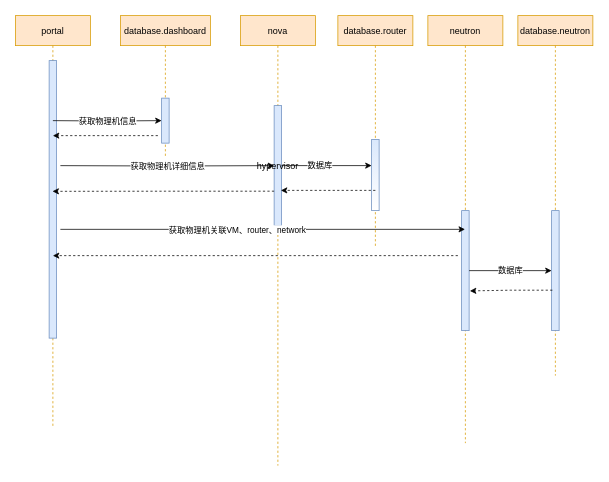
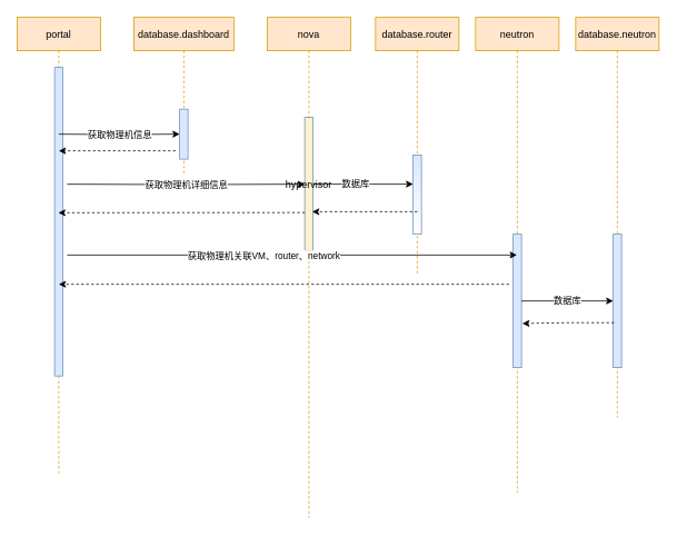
  <mxCell id="0" />
  <mxCell id="1" parent="0" />
  <mxCell id="2" value="portal" style="shape=umlLifeline;perimeter=lifelinePerimeter;container=1;collapsible=0;recursiveResize=0;rounded=0;shadow=0;strokeWidth=1;fillColor=#ffe6cc;strokeColor=#d79b00;" parent="1" vertex="1"><mxGeometry x="20" y="20" width="100" height="550" as="geometry" /></mxCell>
  <mxCell id="3" value="" style="points=[];perimeter=orthogonalPerimeter;rounded=0;shadow=0;strokeWidth=1;fillColor=#dae8fc;strokeColor=#6c8ebf;" parent="2" vertex="1"><mxGeometry x="45" y="60" width="10" height="370" as="geometry" /></mxCell>
  <mxCell id="4" value="nova" style="shape=umlLifeline;perimeter=lifelinePerimeter;container=1;collapsible=0;recursiveResize=0;rounded=0;shadow=0;strokeWidth=1;fillColor=#ffe6cc;strokeColor=#d79b00;" parent="1" vertex="1"><mxGeometry x="320" y="20" width="100" height="600" as="geometry" /></mxCell>
- <mxCell id="5" value="hypervisor" style="points=[];perimeter=orthogonalPerimeter;rounded=0;shadow=0;strokeWidth=1;fillColor=#dae8fc;strokeColor=#6c8ebf;" parent="4" vertex="1"><mxGeometry x="45" y="120" width="10" height="160" as="geometry" /></mxCell>
+ <mxCell id="5" value="hypervisor" style="points=[];perimeter=orthogonalPerimeter;rounded=0;shadow=0;strokeWidth=1;fillColor=#fff2cc;strokeColor=#6c8ebf;" parent="4" vertex="1"><mxGeometry x="45" y="120" width="10" height="160" as="geometry" /></mxCell>
  <mxCell id="6" value="database.router" style="shape=umlLifeline;perimeter=lifelinePerimeter;container=1;collapsible=0;recursiveResize=0;rounded=0;shadow=0;strokeWidth=1;fillColor=#ffe6cc;strokeColor=#d79b00;" vertex="1" parent="1"><mxGeometry x="450" y="20" width="100" height="310" as="geometry" /></mxCell>
  <mxCell id="7" value="" style="points=[];perimeter=orthogonalPerimeter;rounded=0;shadow=0;strokeWidth=1;fillColor=#dae8fc;strokeColor=#6c8ebf;gradientColor=#ffffff;" vertex="1" parent="6"><mxGeometry x="45" y="165" width="10" height="95" as="geometry" /></mxCell>
  <mxCell id="8" value="database.dashboard" style="shape=umlLifeline;perimeter=lifelinePerimeter;container=1;collapsible=0;recursiveResize=0;rounded=0;shadow=0;strokeWidth=1;fillColor=#ffe6cc;strokeColor=#d79b00;" vertex="1" parent="1"><mxGeometry x="160" y="20" width="120" height="190" as="geometry" /></mxCell>
  <mxCell id="9" value="" style="points=[];perimeter=orthogonalPerimeter;rounded=0;shadow=0;strokeWidth=1;fillColor=#dae8fc;strokeColor=#6c8ebf;" vertex="1" parent="8"><mxGeometry x="55" y="110" width="10" height="60" as="geometry" /></mxCell>
  <mxCell id="10" value="neutron" style="shape=umlLifeline;perimeter=lifelinePerimeter;container=1;collapsible=0;recursiveResize=0;rounded=0;shadow=0;strokeWidth=1;fillColor=#ffe6cc;strokeColor=#d79b00;" vertex="1" parent="1"><mxGeometry x="570" y="20" width="100" height="570" as="geometry" /></mxCell>
  <mxCell id="11" value="" style="points=[];perimeter=orthogonalPerimeter;rounded=0;shadow=0;strokeWidth=1;fillColor=#dae8fc;strokeColor=#6c8ebf;" vertex="1" parent="10"><mxGeometry x="45" y="260" width="10" height="160" as="geometry" /></mxCell>
  <mxCell id="12" value="database.neutron" style="shape=umlLifeline;perimeter=lifelinePerimeter;container=1;collapsible=0;recursiveResize=0;rounded=0;shadow=0;strokeWidth=1;fillColor=#ffe6cc;strokeColor=#d79b00;" vertex="1" parent="1"><mxGeometry x="690" y="20" width="100" height="480" as="geometry" /></mxCell>
  <mxCell id="13" value="" style="points=[];perimeter=orthogonalPerimeter;rounded=0;shadow=0;strokeWidth=1;fillColor=#dae8fc;strokeColor=#6c8ebf;" vertex="1" parent="12"><mxGeometry x="45" y="260" width="10" height="160" as="geometry" /></mxCell>
  <mxCell id="14" value="获取物理机信息" style="edgeStyle=orthogonalEdgeStyle;rounded=0;orthogonalLoop=1;jettySize=auto;html=1;" edge="1" parent="1" target="9"><mxGeometry relative="1" as="geometry"><mxPoint x="70" y="160" as="sourcePoint" /></mxGeometry></mxCell>
  <mxCell id="15" style="edgeStyle=orthogonalEdgeStyle;rounded=0;orthogonalLoop=1;jettySize=auto;html=1;dashed=1;" edge="1" parent="1"><mxGeometry relative="1" as="geometry"><mxPoint x="210" y="180" as="sourcePoint" /><mxPoint x="70" y="180" as="targetPoint" /></mxGeometry></mxCell>
  <mxCell id="16" value="获取物理机详细信息" style="edgeStyle=orthogonalEdgeStyle;rounded=0;orthogonalLoop=1;jettySize=auto;html=1;" edge="1" parent="1" target="5"><mxGeometry relative="1" as="geometry"><mxPoint x="80" y="220" as="sourcePoint" /></mxGeometry></mxCell>
  <mxCell id="17" style="edgeStyle=orthogonalEdgeStyle;rounded=0;orthogonalLoop=1;jettySize=auto;html=1;exitX=0;exitY=0.713;exitDx=0;exitDy=0;exitPerimeter=0;entryX=0.45;entryY=0.471;entryDx=0;entryDy=0;entryPerimeter=0;dashed=1;" edge="1" parent="1" source="5" target="3"><mxGeometry relative="1" as="geometry" /></mxCell>
  <mxCell id="18" style="edgeStyle=orthogonalEdgeStyle;rounded=0;orthogonalLoop=1;jettySize=auto;html=1;entryX=0;entryY=0.368;entryDx=0;entryDy=0;entryPerimeter=0;" edge="1" parent="1" source="5" target="7"><mxGeometry relative="1" as="geometry" /></mxCell>
  <mxCell id="19" value="数据库" style="edgeLabel;html=1;align=center;verticalAlign=middle;resizable=0;points=[];" vertex="1" connectable="0" parent="18"><mxGeometry x="-0.167" relative="1" as="geometry"><mxPoint as="offset" /></mxGeometry></mxCell>
  <mxCell id="20" style="edgeStyle=orthogonalEdgeStyle;rounded=0;orthogonalLoop=1;jettySize=auto;html=1;entryX=0.9;entryY=0.625;entryDx=0;entryDy=0;entryPerimeter=0;dashed=1;" edge="1" parent="1"><mxGeometry relative="1" as="geometry"><mxPoint x="500" y="253" as="sourcePoint" /><mxPoint x="374" y="253" as="targetPoint" /></mxGeometry></mxCell>
  <mxCell id="21" style="edgeStyle=orthogonalEdgeStyle;rounded=0;orthogonalLoop=1;jettySize=auto;html=1;exitX=1.5;exitY=0.608;exitDx=0;exitDy=0;exitPerimeter=0;" edge="1" parent="1" source="3" target="10"><mxGeometry relative="1" as="geometry" /></mxCell>
  <mxCell id="22" value="获取物理机关联VM、router、network" style="edgeLabel;html=1;align=center;verticalAlign=middle;resizable=0;points=[];" vertex="1" connectable="0" parent="21"><mxGeometry x="-0.129" y="-1" relative="1" as="geometry"><mxPoint as="offset" /></mxGeometry></mxCell>
  <mxCell id="23" style="edgeStyle=orthogonalEdgeStyle;rounded=0;orthogonalLoop=1;jettySize=auto;html=1;dashed=1;" edge="1" parent="1"><mxGeometry relative="1" as="geometry"><mxPoint x="610" y="340" as="sourcePoint" /><mxPoint x="70" y="340" as="targetPoint" /></mxGeometry></mxCell>
  <mxCell id="24" value="数据库" style="edgeStyle=orthogonalEdgeStyle;rounded=0;orthogonalLoop=1;jettySize=auto;html=1;" edge="1" parent="1" source="11" target="13"><mxGeometry relative="1" as="geometry" /></mxCell>
  <mxCell id="25" value="" style="edgeStyle=orthogonalEdgeStyle;rounded=0;orthogonalLoop=1;jettySize=auto;html=1;dashed=1;exitX=0.1;exitY=0.663;exitDx=0;exitDy=0;exitPerimeter=0;entryX=1.1;entryY=0.669;entryDx=0;entryDy=0;entryPerimeter=0;" edge="1" parent="1" source="13" target="11"><mxGeometry relative="1" as="geometry" /></mxCell>
